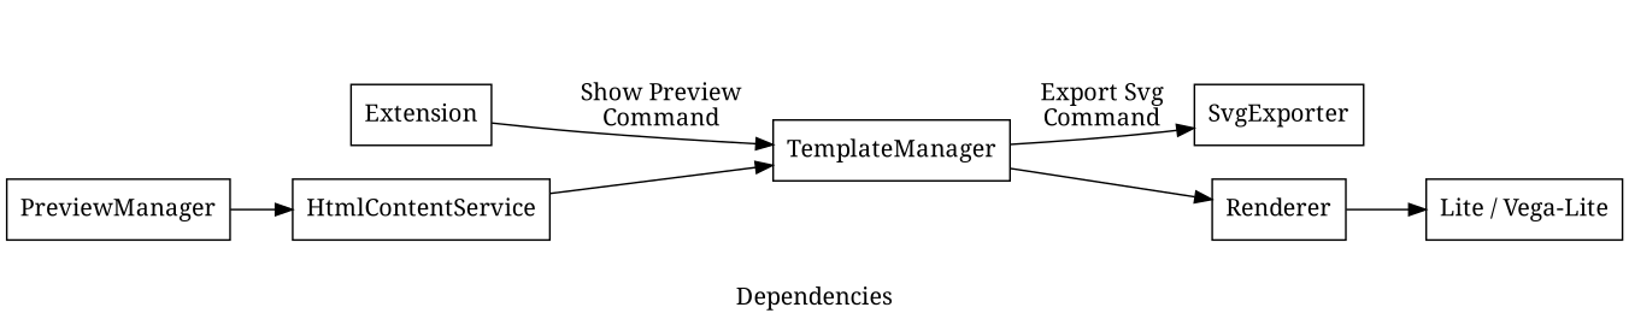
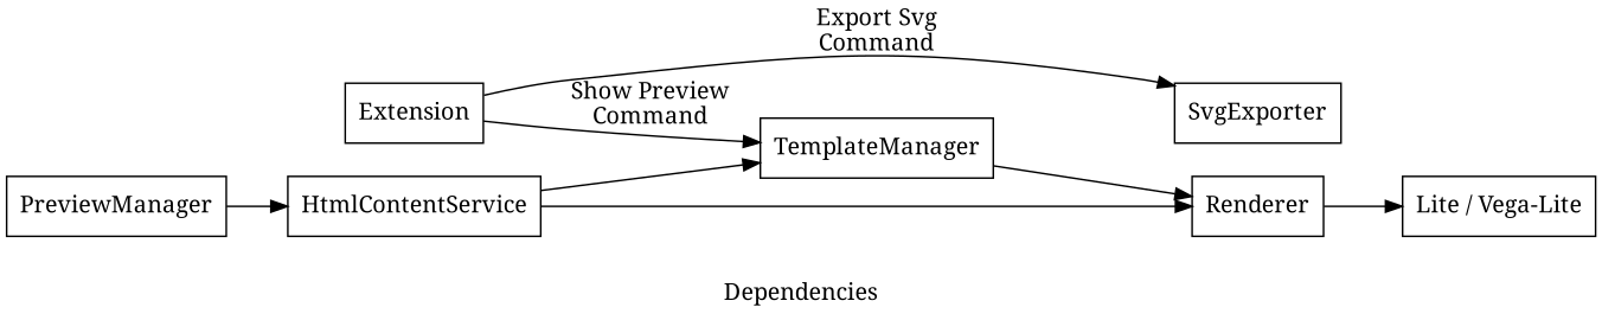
  digraph {
    fontname="Noto Serif"
    label=Dependencies
    rankdir=LR
    node [fontname="Noto Serif" shape=box]
    edge [fontname="Noto Serif"]
    Extension
    SvgExporter
    TemplateManager
    PreviewManager
    HtmlContentService
    Renderer
    n7 [label="Lite / Vega-Lite"]
-   TemplateManager -> SvgExporter [label="Export Svg\nCommand"]
+   Extension -> SvgExporter [label="Export Svg\nCommand"]
    Extension -> TemplateManager [label="Show Preview\nCommand"]
    TemplateManager -> Renderer
    PreviewManager -> HtmlContentService
    HtmlContentService -> TemplateManager
+   HtmlContentService -> Renderer
    Renderer -> n7
  }
